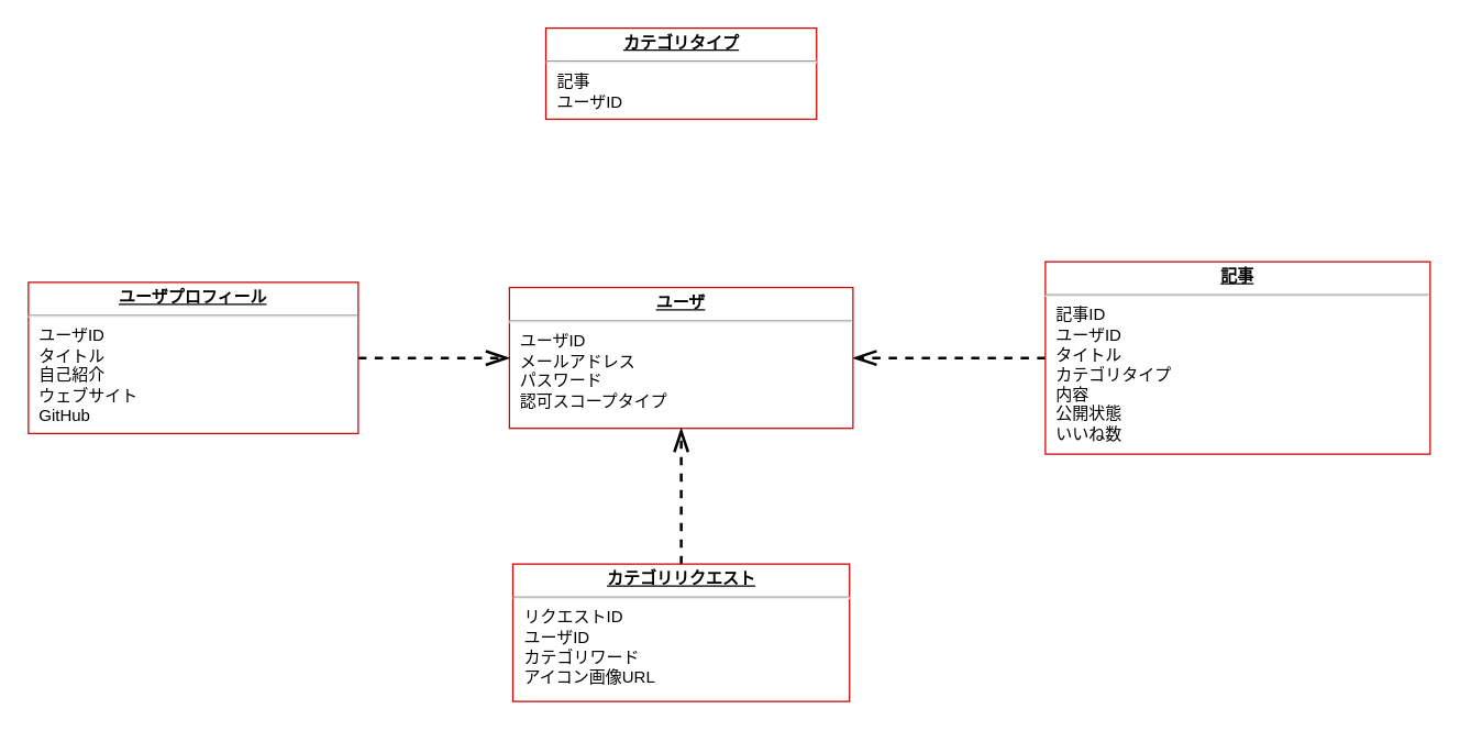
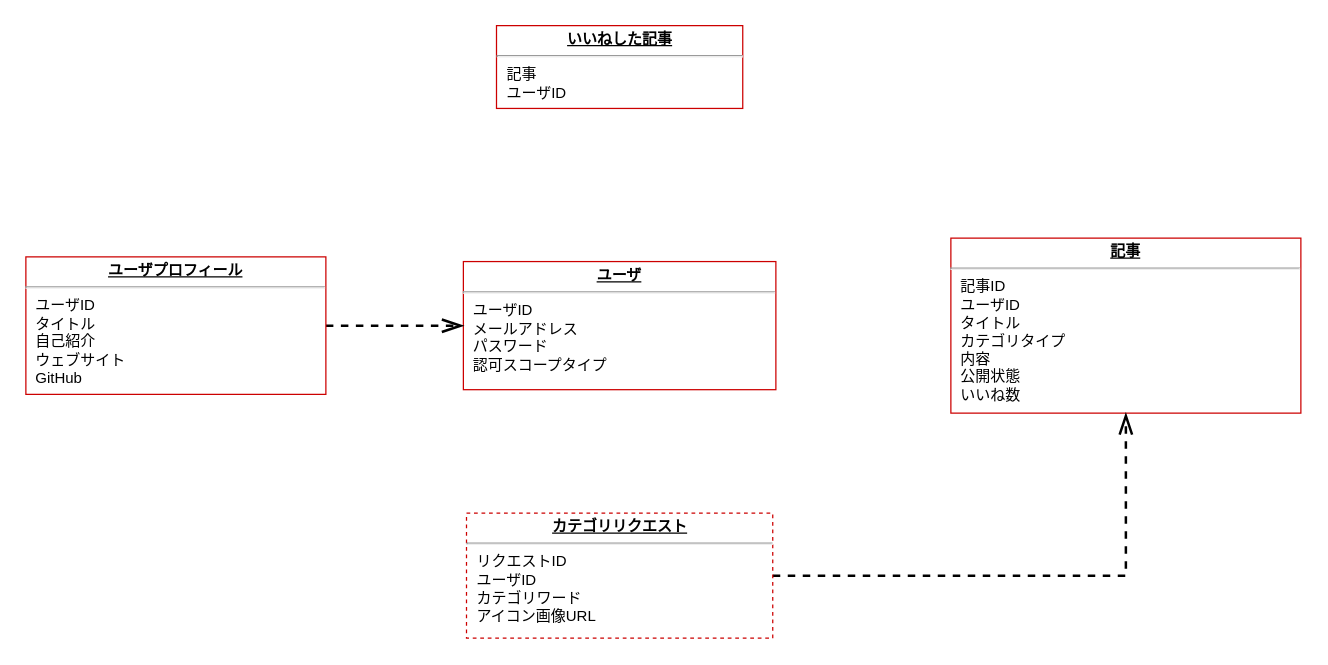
  <mxCell id="0" />
  <mxCell id="1" parent="0" />
- <mxCell id="2" style="edgeStyle=orthogonalEdgeStyle;rounded=0;orthogonalLoop=1;jettySize=auto;html=1;entryX=1;entryY=0.5;entryDx=0;entryDy=0;dashed=1;endSize=13;endArrow=openThin;endFill=0;strokeWidth=2;" parent="1" source="3" target="4" edge="1"><mxGeometry relative="1" as="geometry" /></mxCell>
  <mxCell id="3" value="&lt;p style=&quot;margin: 0px ; margin-top: 4px ; text-align: center ; text-decoration: underline&quot;&gt;&lt;b&gt;記事&lt;/b&gt;&lt;/p&gt;&lt;hr&gt;&lt;p style=&quot;margin: 0px 0px 0px 8px&quot;&gt;記事ID&lt;/p&gt;&lt;p style=&quot;margin: 0px 0px 0px 8px&quot;&gt;ユーザID&lt;/p&gt;&lt;p style=&quot;margin: 0px ; margin-left: 8px&quot;&gt;タイトル&lt;br&gt;カテゴリタイプ&lt;br&gt;内容&lt;/p&gt;&lt;p style=&quot;margin: 0px ; margin-left: 8px&quot;&gt;公開状態&lt;/p&gt;&lt;p style=&quot;margin: 0px ; margin-left: 8px&quot;&gt;いいね数&lt;/p&gt;" style="verticalAlign=top;align=left;overflow=fill;fontSize=12;fontFamily=Helvetica;html=1;strokeColor=#CC0000;" parent="1" vertex="1"><mxGeometry x="760" y="190" width="280" height="140" as="geometry" /></mxCell>
  <mxCell id="4" value="&lt;p style=&quot;margin: 0px ; margin-top: 4px ; text-align: center ; text-decoration: underline&quot;&gt;&lt;b&gt;ユーザ&lt;/b&gt;&lt;/p&gt;&lt;hr&gt;&lt;p style=&quot;margin: 0px ; margin-left: 8px&quot;&gt;ユーザID&lt;/p&gt;&lt;p style=&quot;margin: 0px ; margin-left: 8px&quot;&gt;メールアドレス&lt;br&gt;パスワード&lt;/p&gt;&lt;p style=&quot;margin: 0px ; margin-left: 8px&quot;&gt;認可スコープタイプ&lt;/p&gt;&lt;p style=&quot;margin: 0px ; margin-left: 8px&quot;&gt;&lt;br&gt;&lt;/p&gt;" style="verticalAlign=top;align=left;overflow=fill;fontSize=12;fontFamily=Helvetica;html=1;strokeColor=#CC0000;" parent="1" vertex="1"><mxGeometry x="370" y="208.75" width="250" height="102.5" as="geometry" /></mxCell>
- <mxCell id="5" style="edgeStyle=orthogonalEdgeStyle;rounded=0;orthogonalLoop=1;jettySize=auto;html=1;entryX=0.5;entryY=1;entryDx=0;entryDy=0;dashed=1;endArrow=openThin;endFill=0;endSize=13;strokeWidth=2;" edge="1" parent="1" source="6" target="4"><mxGeometry relative="1" as="geometry" /></mxCell>
- <mxCell id="6" value="&lt;p style=&quot;margin: 0px ; margin-top: 4px ; text-align: center ; text-decoration: underline&quot;&gt;&lt;b&gt;カテゴリリクエスト&lt;/b&gt;&lt;/p&gt;&lt;hr&gt;&lt;p style=&quot;margin: 0px 0px 0px 8px&quot;&gt;リクエストID&lt;/p&gt;&lt;p style=&quot;margin: 0px 0px 0px 8px&quot;&gt;ユーザID&lt;/p&gt;&lt;p style=&quot;margin: 0px 0px 0px 8px&quot;&gt;カテゴリワード&lt;/p&gt;&lt;p style=&quot;margin: 0px 0px 0px 8px&quot;&gt;アイコン画像URL&lt;/p&gt;" style="verticalAlign=top;align=left;overflow=fill;fontSize=12;fontFamily=Helvetica;html=1;strokeColor=#CC0000;" parent="1" vertex="1"><mxGeometry x="372.5" y="410" width="245" height="100" as="geometry" /></mxCell>
- <mxCell id="7" value="&lt;p style=&quot;margin: 0px ; margin-top: 4px ; text-align: center ; text-decoration: underline&quot;&gt;&lt;b&gt;カテゴリタイプ&lt;/b&gt;&lt;/p&gt;&lt;hr&gt;&lt;p style=&quot;margin: 0px 0px 0px 8px&quot;&gt;記事&lt;/p&gt;&lt;p style=&quot;margin: 0px 0px 0px 8px&quot;&gt;ユーザID&lt;/p&gt;" style="verticalAlign=top;align=left;overflow=fill;fontSize=12;fontFamily=Helvetica;html=1;strokeColor=#CC0000;" parent="1" vertex="1"><mxGeometry x="396.5" y="20" width="197" height="66.25" as="geometry" /></mxCell>
+ <mxCell id="5" style="edgeStyle=orthogonalEdgeStyle;rounded=0;orthogonalLoop=1;jettySize=auto;html=1;dashed=1;endArrow=openThin;endFill=0;endSize=13;strokeWidth=2;" edge="1" parent="1" source="6" target="3"><mxGeometry relative="1" as="geometry" /></mxCell>
+ <mxCell id="6" value="&lt;p style=&quot;margin: 0px ; margin-top: 4px ; text-align: center ; text-decoration: underline&quot;&gt;&lt;b&gt;カテゴリリクエスト&lt;/b&gt;&lt;/p&gt;&lt;hr&gt;&lt;p style=&quot;margin: 0px 0px 0px 8px&quot;&gt;リクエストID&lt;/p&gt;&lt;p style=&quot;margin: 0px 0px 0px 8px&quot;&gt;ユーザID&lt;/p&gt;&lt;p style=&quot;margin: 0px 0px 0px 8px&quot;&gt;カテゴリワード&lt;/p&gt;&lt;p style=&quot;margin: 0px 0px 0px 8px&quot;&gt;アイコン画像URL&lt;/p&gt;" style="verticalAlign=top;align=left;overflow=fill;fontSize=12;fontFamily=Helvetica;html=1;strokeColor=#CC0000;dashed=1;" parent="1" vertex="1"><mxGeometry x="372.5" y="410" width="245" height="100" as="geometry" /></mxCell>
+ <mxCell id="7" value="&lt;p style=&quot;margin: 0px ; margin-top: 4px ; text-align: center ; text-decoration: underline&quot;&gt;&lt;b&gt;いいねした記事&lt;/b&gt;&lt;/p&gt;&lt;hr&gt;&lt;p style=&quot;margin: 0px 0px 0px 8px&quot;&gt;記事&lt;/p&gt;&lt;p style=&quot;margin: 0px 0px 0px 8px&quot;&gt;ユーザID&lt;/p&gt;" style="verticalAlign=top;align=left;overflow=fill;fontSize=12;fontFamily=Helvetica;html=1;strokeColor=#CC0000;" parent="1" vertex="1"><mxGeometry x="396.5" y="20" width="197" height="66.25" as="geometry" /></mxCell>
  <mxCell id="8" value="" style="edgeStyle=orthogonalEdgeStyle;rounded=0;orthogonalLoop=1;jettySize=auto;html=1;dashed=1;endArrow=openThin;endFill=0;endSize=13;strokeWidth=2;" edge="1" parent="1" source="9" target="4"><mxGeometry relative="1" as="geometry" /></mxCell>
  <mxCell id="9" value="&lt;p style=&quot;margin: 0px ; margin-top: 4px ; text-align: center ; text-decoration: underline&quot;&gt;&lt;b&gt;ユーザプロフィール&lt;/b&gt;&lt;/p&gt;&lt;hr&gt;&lt;p style=&quot;margin: 0px 0px 0px 8px&quot;&gt;ユーザID&lt;/p&gt;&lt;p style=&quot;margin: 0px 0px 0px 8px&quot;&gt;タイトル&lt;/p&gt;&lt;p style=&quot;margin: 0px 0px 0px 8px&quot;&gt;自己紹介&lt;/p&gt;&lt;p style=&quot;margin: 0px 0px 0px 8px&quot;&gt;ウェブサイト&lt;/p&gt;&lt;p style=&quot;margin: 0px 0px 0px 8px&quot;&gt;GitHub&lt;/p&gt;&lt;p style=&quot;margin: 0px 0px 0px 8px&quot;&gt;&lt;br&gt;&lt;/p&gt;" style="verticalAlign=top;align=left;overflow=fill;fontSize=12;fontFamily=Helvetica;html=1;strokeColor=#CC0000;" parent="1" vertex="1"><mxGeometry x="20" y="205" width="240" height="110" as="geometry" /></mxCell>
